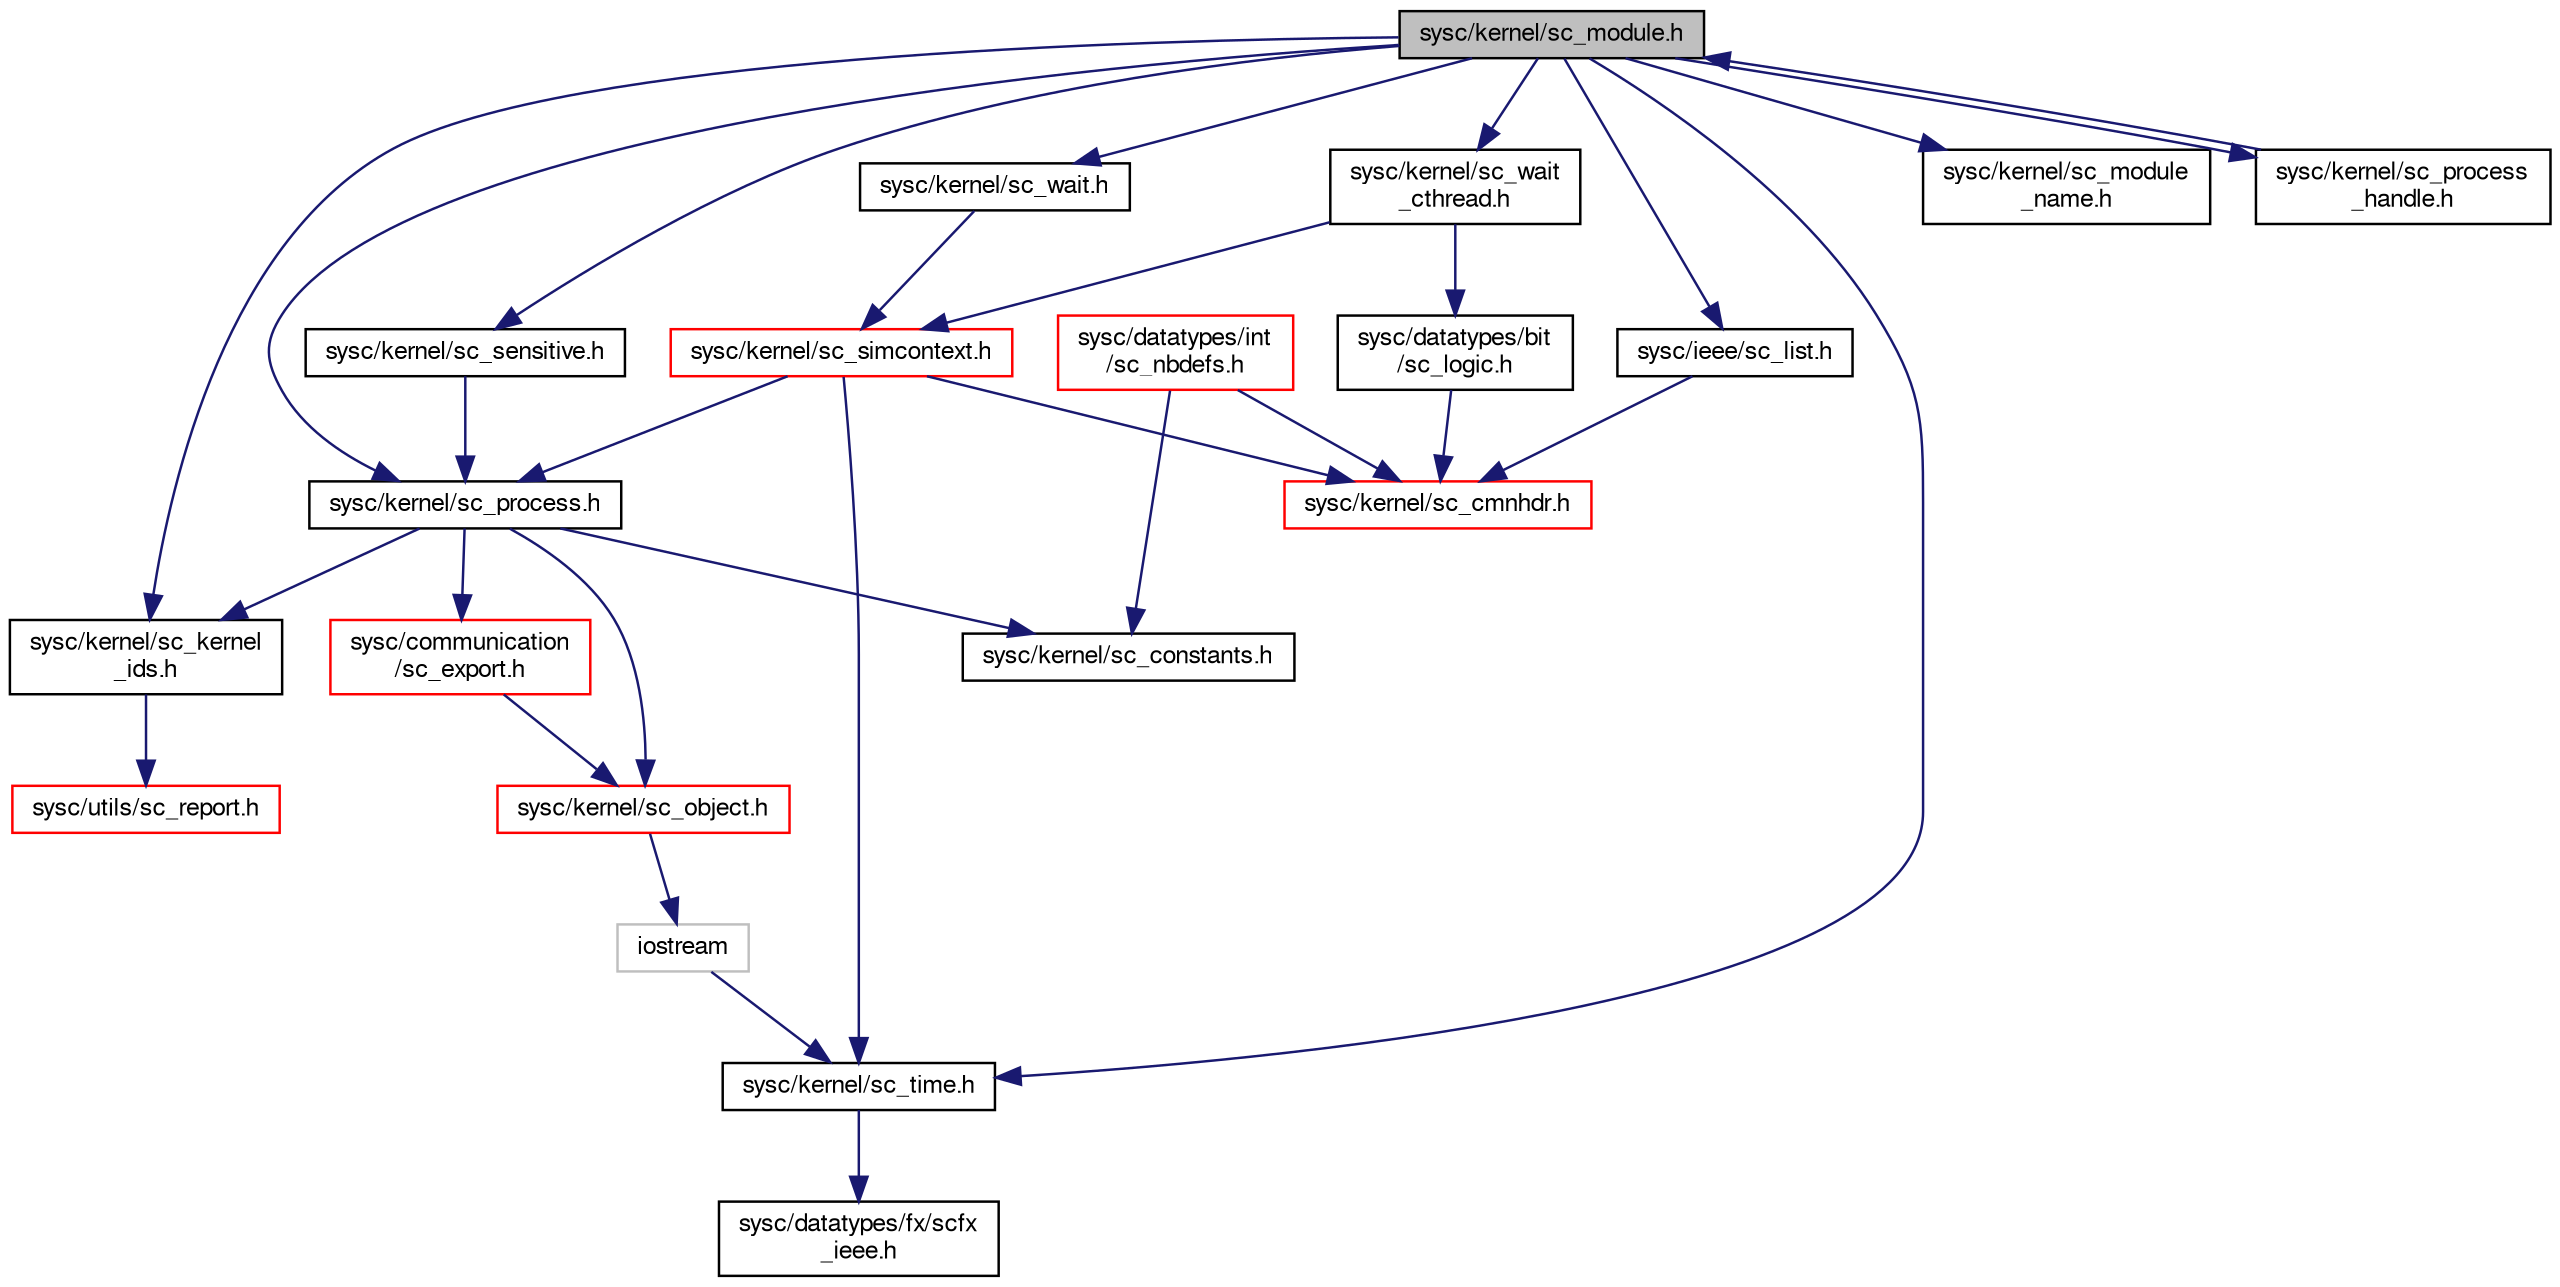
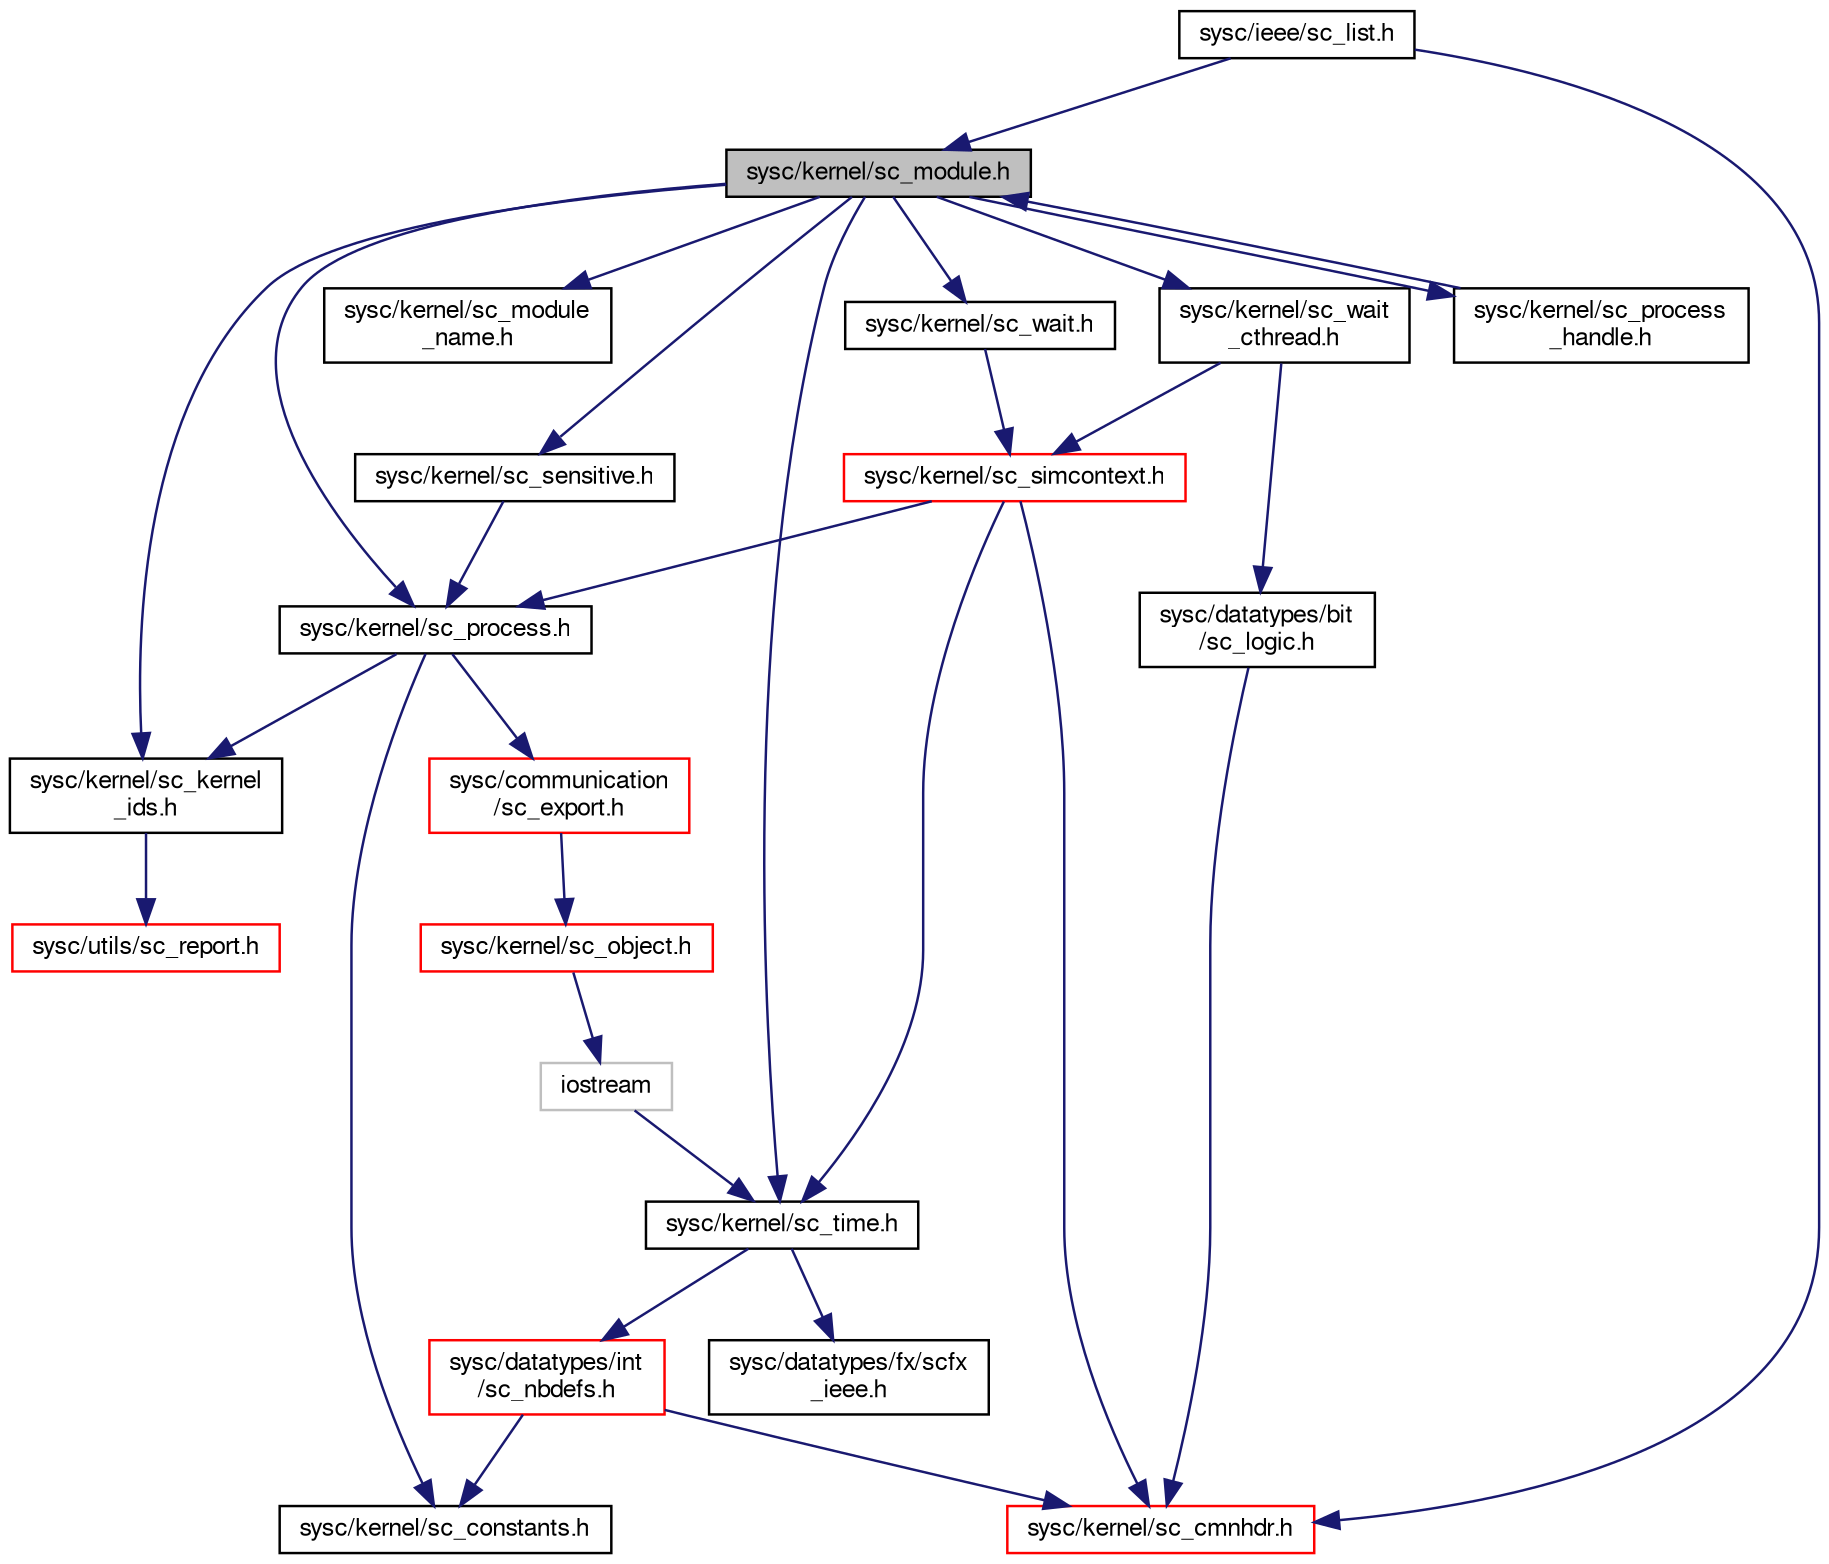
  digraph {
    node [color=black fillcolor=white fontname=FreeSans fontsize=10 shape=record style=filled]
    edge [color=midnightblue fontname=FreeSans fontsize=10 labelfontname=FreeSans labelfontsize=10 style=solid]
    n1 [fillcolor=grey75 fontcolor=black height=0.2 label="sysc/kernel/sc_module.h" width=0.4]
    n2 [height=0.2 label="sysc/kernel/sc_kernel\l_ids.h" width=0.4]
    n3 [height=0.2 label="sysc/kernel/sc_process.h" width=0.4]
    n4 [height=0.2 label="sysc/kernel/sc_module\l_name.h" width=0.4]
    n5 [height=0.2 label="sysc/kernel/sc_sensitive.h" width=0.4]
    n6 [height=0.2 label="sysc/kernel/sc_time.h" width=0.4]
    n7 [height=0.2 label="sysc/kernel/sc_wait.h" width=0.4]
    n8 [height=0.2 label="sysc/kernel/sc_wait\l_cthread.h" width=0.4]
    n9 [height=0.2 label="sysc/kernel/sc_process\l_handle.h" width=0.4]
    n10 [height=0.2 label="sysc/ieee/sc_list.h" width=0.4]
    n11 [color=red height=0.2 label="sysc/utils/sc_report.h" width=0.4]
    n12 [height=0.2 label="sysc/kernel/sc_constants.h" width=0.4]
    n13 [color=red height=0.2 label="sysc/kernel/sc_object.h" width=0.4]
    n14 [color=red height=0.2 label="sysc/communication\l/sc_export.h" width=0.4]
    n15 [color=red height=0.2 label="sysc/datatypes/int\l/sc_nbdefs.h" width=0.4]
    n16 [height=0.2 label="sysc/datatypes/fx/scfx\l_ieee.h" width=0.4]
    n17 [color=red height=0.2 label="sysc/kernel/sc_simcontext.h" width=0.4]
    n18 [height=0.2 label="sysc/datatypes/bit\l/sc_logic.h" width=0.4]
    n19 [color=red height=0.2 label="sysc/kernel/sc_cmnhdr.h" width=0.4]
    n20 [color=grey75 height=0.2 label=iostream width=0.4]
    n1 -> n2
    n1 -> n3
    n1 -> n4
    n1 -> n5
    n1 -> n6
    n1 -> n7
    n1 -> n8
    n1 -> n9
-   n1 -> n10
+   n10 -> n1
    n2 -> n11
    n3 -> n2
    n3 -> n12
-   n3 -> n13
    n3 -> n14
    n5 -> n3
+   n6 -> n15
    n6 -> n16
    n7 -> n17
    n8 -> n17
    n8 -> n18
    n9 -> n1
    n10 -> n19
    n13 -> n20
    n14 -> n13
    n15 -> n12
    n15 -> n19
    n17 -> n3
    n17 -> n6
    n17 -> n19
    n18 -> n19
    n20 -> n6
  }
